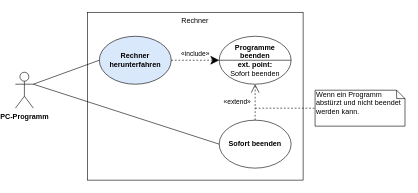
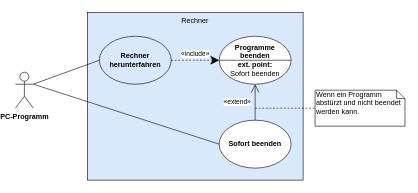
  <mxCell id="0" />
  <mxCell id="1" parent="0" />
  <mxCell id="2" value="&lt;b&gt;PC-Programm&lt;/b&gt;" style="shape=umlActor;verticalLabelPosition=bottom;verticalAlign=top;html=1;outlineConnect=0;" vertex="1" parent="1"><mxGeometry x="20" y="120" width="30" height="60" as="geometry" /></mxCell>
- <mxCell id="3" value="Rechner" style="rounded=0;whiteSpace=wrap;html=1;verticalAlign=top;" vertex="1" parent="1"><mxGeometry x="140" y="20" width="360" height="280" as="geometry" /></mxCell>
+ <mxCell id="3" value="Rechner" style="rounded=0;whiteSpace=wrap;html=1;verticalAlign=top;fillColor=#dae8fc;" vertex="1" parent="1"><mxGeometry x="140" y="20" width="360" height="280" as="geometry" /></mxCell>
  <mxCell id="4" value="&lt;b&gt;Rechner herunterfahren&lt;br&gt;&lt;/b&gt;" style="ellipse;whiteSpace=wrap;html=1;fillColor=#dae8fc;" vertex="1" parent="1"><mxGeometry x="160" y="60" width="120" height="80" as="geometry" /></mxCell>
  <mxCell id="5" value="&lt;div&gt;&lt;b&gt;Programme beenden&lt;br&gt;&lt;/b&gt;&lt;/div&gt;&lt;div&gt;&lt;b&gt;ext. point:&lt;br&gt;&lt;/b&gt;Sofort beenden&lt;br&gt;&lt;/div&gt;" style="ellipse;whiteSpace=wrap;html=1;" vertex="1" parent="1"><mxGeometry x="360" y="60" width="120" height="80" as="geometry" /></mxCell>
  <mxCell id="6" value="«include»" style="endArrow=classic;endSize=12;dashed=1;html=1;strokeColor=#000000;exitX=1;exitY=0.5;exitDx=0;exitDy=0;entryX=0;entryY=0.5;entryDx=0;entryDy=0;" edge="1" parent="1" source="4" target="5"><mxGeometry y="10" width="160" relative="1" as="geometry"><mxPoint x="360" y="50" as="sourcePoint" /><mxPoint x="520" y="50" as="targetPoint" /><mxPoint as="offset" /></mxGeometry></mxCell>
  <mxCell id="7" value="" style="endArrow=none;html=1;strokeColor=#000000;exitX=1;exitY=0.333;exitDx=0;exitDy=0;exitPerimeter=0;entryX=0;entryY=0.5;entryDx=0;entryDy=0;" edge="1" parent="1" source="2" target="4"><mxGeometry width="50" height="50" relative="1" as="geometry"><mxPoint x="410" y="10" as="sourcePoint" /><mxPoint x="460" y="-40" as="targetPoint" /></mxGeometry></mxCell>
  <mxCell id="8" value="&lt;b&gt;Sofort beenden&lt;br&gt;&lt;/b&gt;" style="ellipse;whiteSpace=wrap;html=1;" vertex="1" parent="1"><mxGeometry x="360" y="200" width="120" height="80" as="geometry" /></mxCell>
  <mxCell id="9" value="" style="endArrow=none;html=1;strokeColor=#000000;exitX=1;exitY=0.333;exitDx=0;exitDy=0;exitPerimeter=0;entryX=0;entryY=0.5;entryDx=0;entryDy=0;" edge="1" parent="1" source="2" target="8"><mxGeometry width="50" height="50" relative="1" as="geometry"><mxPoint x="410" y="10" as="sourcePoint" /><mxPoint x="460" y="-40" as="targetPoint" /></mxGeometry></mxCell>
- <mxCell id="10" value="«extend»" style="endArrow=open;endSize=12;dashed=1;html=1;strokeColor=#000000;exitX=0.5;exitY=0;exitDx=0;exitDy=0;entryX=0.5;entryY=1;entryDx=0;entryDy=0;" edge="1" parent="1" source="8" target="5"><mxGeometry y="30" width="160" relative="1" as="geometry"><mxPoint x="290" y="110" as="sourcePoint" /><mxPoint x="370" y="110" as="targetPoint" /><mxPoint as="offset" /></mxGeometry></mxCell>
+ <mxCell id="10" value="«extend»" style="endArrow=open;endSize=12;dashed=0;html=1;strokeColor=#000000;exitX=0.5;exitY=0;exitDx=0;exitDy=0;entryX=0.5;entryY=1;entryDx=0;entryDy=0;" edge="1" parent="1" source="8" target="5"><mxGeometry y="30" width="160" relative="1" as="geometry"><mxPoint x="290" y="110" as="sourcePoint" /><mxPoint x="370" y="110" as="targetPoint" /><mxPoint as="offset" /></mxGeometry></mxCell>
  <mxCell id="11" value="" style="endArrow=none;html=1;strokeColor=#000000;entryX=1;entryY=0.5;entryDx=0;entryDy=0;" edge="1" parent="1" target="5"><mxGeometry width="50" height="50" relative="1" as="geometry"><mxPoint x="360" y="100" as="sourcePoint" /><mxPoint x="460" y="-40" as="targetPoint" /></mxGeometry></mxCell>
  <mxCell id="12" value="Wenn ein Programm abstürzt und nicht beendet werden kann." style="shape=note;whiteSpace=wrap;html=1;size=14;verticalAlign=top;align=left;spacingTop=-6;" vertex="1" parent="1"><mxGeometry x="520" y="150" width="150" height="60" as="geometry" /></mxCell>
  <mxCell id="13" value="" style="endArrow=none;dashed=1;html=1;strokeColor=#000000;entryX=0;entryY=0.5;entryDx=0;entryDy=0;entryPerimeter=0;" edge="1" parent="1" target="12"><mxGeometry width="50" height="50" relative="1" as="geometry"><mxPoint x="420" y="180" as="sourcePoint" /><mxPoint x="460" y="-40" as="targetPoint" /></mxGeometry></mxCell>
